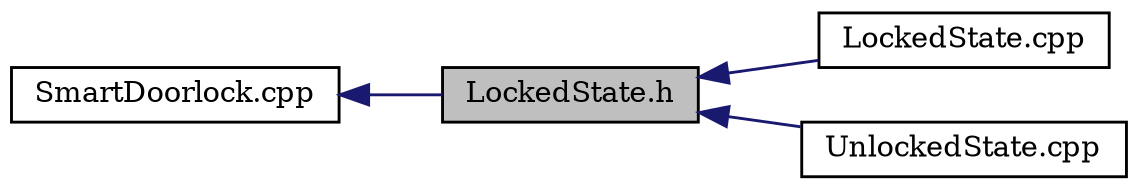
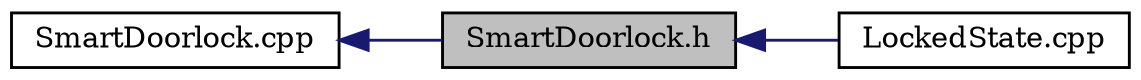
  digraph {
    fontname="DejaVu Serif"
    rankdir=LR
    node [color=black fillcolor=white fontname="DejaVu Serif" fontsize=10 shape=record style=filled]
    edge [color=midnightblue dir=back fontname="DejaVu Serif" fontsize=10 labelfontname=Helvetica labelfontsize=10 style=solid]
-   n1 [fillcolor=grey75 fontcolor=black height=0.2 label="LockedState.h" width=0.4]
+   n1 [fillcolor=grey75 fontcolor=black height=0.2 label="SmartDoorlock.h" width=0.4]
    n2 [height=0.2 label="LockedState.cpp" width=0.4]
-   n3 [height=0.2 label="UnlockedState.cpp" width=0.4]
    n4 [height=0.2 label="SmartDoorlock.cpp" width=0.4]
    n1 -> n2
-   n1 -> n3
    n4 -> n1
  }
